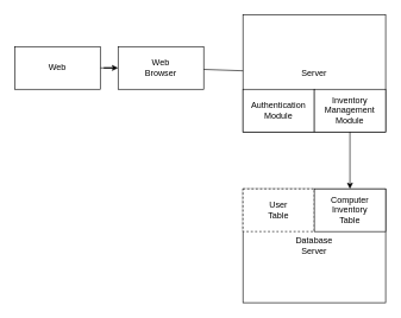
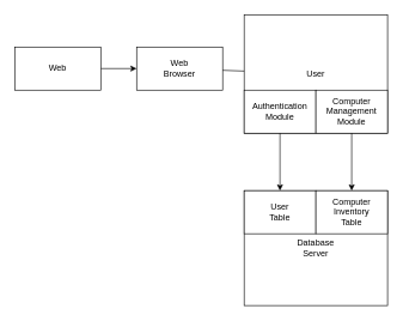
  <mxCell id="0" />
  <mxCell id="1" parent="0" />
  <mxCell id="2" value="" style="edgeStyle=orthogonalEdgeStyle;rounded=0;orthogonalLoop=1;jettySize=auto;html=1;" edge="1" parent="1" source="3" target="4"><mxGeometry relative="1" as="geometry" /></mxCell>
  <mxCell id="3" value="Web" style="rounded=0;whiteSpace=wrap;html=1;" vertex="1" parent="1"><mxGeometry x="20" y="65" width="120" height="60" as="geometry" /></mxCell>
- <mxCell id="4" value="Web&lt;br&gt;Browser" style="rounded=0;whiteSpace=wrap;html=1;" vertex="1" parent="1"><mxGeometry x="165" y="65" width="120" height="60" as="geometry" /></mxCell>
- <mxCell id="5" value="Server" style="rounded=0;whiteSpace=wrap;html=1;" vertex="1" parent="1"><mxGeometry x="340" y="20" width="200" height="165" as="geometry" /></mxCell>
+ <mxCell id="4" value="Web&lt;br&gt;Browser" style="rounded=0;whiteSpace=wrap;html=1;" vertex="1" parent="1"><mxGeometry x="190" y="65" width="120" height="60" as="geometry" /></mxCell>
+ <mxCell id="5" value="User" style="rounded=0;whiteSpace=wrap;html=1;" vertex="1" parent="1"><mxGeometry x="340" y="20" width="200" height="165" as="geometry" /></mxCell>
  <mxCell id="6" value="Authentication&lt;br&gt;Module" style="rounded=0;whiteSpace=wrap;html=1;" vertex="1" parent="1"><mxGeometry x="340" y="125" width="100" height="60" as="geometry" /></mxCell>
- <mxCell id="7" value="Inventory&lt;br&gt;Management&lt;br&gt;Module" style="rounded=0;whiteSpace=wrap;html=1;" vertex="1" parent="1"><mxGeometry x="440" y="125" width="100" height="60" as="geometry" /></mxCell>
+ <mxCell id="7" value="Computer&lt;br&gt;Management&lt;br&gt;Module" style="rounded=0;whiteSpace=wrap;html=1;" vertex="1" parent="1"><mxGeometry x="440" y="125" width="100" height="60" as="geometry" /></mxCell>
  <mxCell id="8" value="Database&lt;br&gt;Server" style="rounded=0;whiteSpace=wrap;html=1;" vertex="1" parent="1"><mxGeometry x="340" y="265" width="200" height="160" as="geometry" /></mxCell>
  <mxCell id="9" value="" style="endArrow=none;html=1;rounded=0;" edge="1" parent="1" source="4" target="5"><mxGeometry width="50" height="50" relative="1" as="geometry"><mxPoint x="390" y="155" as="sourcePoint" /><mxPoint x="440" y="105" as="targetPoint" /></mxGeometry></mxCell>
- <mxCell id="10" value="User&lt;br&gt;Table" style="rounded=0;whiteSpace=wrap;html=1;dashed=1;" vertex="1" parent="1"><mxGeometry x="340" y="265" width="100" height="60" as="geometry" /></mxCell>
+ <mxCell id="10" value="User&lt;br&gt;Table" style="rounded=0;whiteSpace=wrap;html=1;" vertex="1" parent="1"><mxGeometry x="340" y="265" width="100" height="60" as="geometry" /></mxCell>
  <mxCell id="11" value="Computer&lt;br&gt;Inventory&lt;br&gt;&lt;div&gt;Table&lt;/div&gt;" style="rounded=0;whiteSpace=wrap;html=1;" vertex="1" parent="1"><mxGeometry x="440" y="265" width="100" height="60" as="geometry" /></mxCell>
+ <mxCell id="12" value="" style="endArrow=classic;html=1;rounded=0;" edge="1" parent="1" source="6" target="10"><mxGeometry width="50" height="50" relative="1" as="geometry"><mxPoint x="390" y="255" as="sourcePoint" /><mxPoint x="440" y="205" as="targetPoint" /></mxGeometry></mxCell>
  <mxCell id="13" value="" style="endArrow=classic;html=1;rounded=0;" edge="1" parent="1" source="7" target="11"><mxGeometry width="50" height="50" relative="1" as="geometry"><mxPoint x="390" y="255" as="sourcePoint" /><mxPoint x="440" y="205" as="targetPoint" /></mxGeometry></mxCell>
